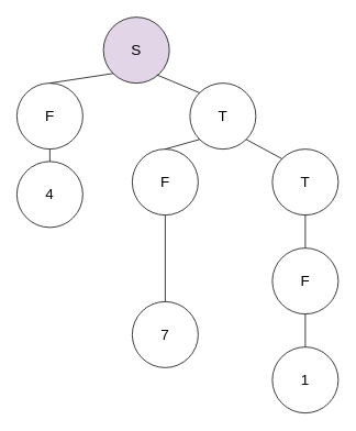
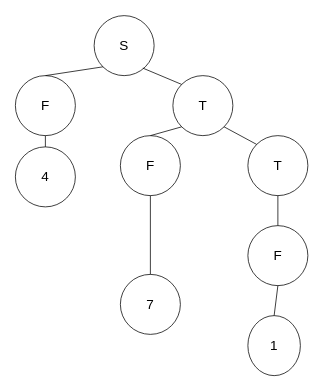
  <mxCell id="0" />
  <mxCell id="1" parent="0" />
- <mxCell id="2" value="&lt;font style=&quot;font-size: 18px;&quot;&gt;S&lt;/font&gt;" style="ellipse;whiteSpace=wrap;html=1;aspect=fixed;fillColor=#e1d5e7;" vertex="1" parent="1"><mxGeometry x="125" y="20" width="80" height="80" as="geometry" /></mxCell>
+ <mxCell id="2" value="&lt;font style=&quot;font-size: 18px;&quot;&gt;S&lt;/font&gt;" style="ellipse;whiteSpace=wrap;html=1;aspect=fixed;" vertex="1" parent="1"><mxGeometry x="125" y="20" width="80" height="80" as="geometry" /></mxCell>
  <mxCell id="3" value="&lt;font style=&quot;font-size: 18px;&quot;&gt;T&lt;/font&gt;" style="ellipse;whiteSpace=wrap;html=1;aspect=fixed;" vertex="1" parent="1"><mxGeometry x="230" y="100" width="80" height="80" as="geometry" /></mxCell>
  <mxCell id="4" value="&lt;font style=&quot;font-size: 18px;&quot;&gt;T&lt;/font&gt;" style="ellipse;whiteSpace=wrap;html=1;aspect=fixed;" vertex="1" parent="1"><mxGeometry x="330" y="180" width="80" height="80" as="geometry" /></mxCell>
  <mxCell id="5" value="" style="endArrow=none;html=1;rounded=0;fontSize=18;entryX=1;entryY=1;entryDx=0;entryDy=0;exitX=0;exitY=0;exitDx=0;exitDy=0;" edge="1" parent="1" source="4" target="3"><mxGeometry width="50" height="50" relative="1" as="geometry"><mxPoint x="300" y="250" as="sourcePoint" /><mxPoint x="350" y="200" as="targetPoint" /></mxGeometry></mxCell>
  <mxCell id="6" value="" style="endArrow=none;html=1;rounded=0;fontSize=18;entryX=1;entryY=1;entryDx=0;entryDy=0;exitX=0;exitY=0;exitDx=0;exitDy=0;" edge="1" parent="1" source="3"><mxGeometry width="50" height="50" relative="1" as="geometry"><mxPoint x="233.436" y="113.436" as="sourcePoint" /><mxPoint x="190.004" y="90.004" as="targetPoint" /></mxGeometry></mxCell>
  <mxCell id="7" value="&lt;font style=&quot;font-size: 18px;&quot;&gt;F&lt;/font&gt;" style="ellipse;whiteSpace=wrap;html=1;aspect=fixed;" vertex="1" parent="1"><mxGeometry x="330" y="300" width="80" height="80" as="geometry" /></mxCell>
  <mxCell id="8" value="" style="endArrow=none;html=1;rounded=0;fontSize=18;exitX=0.5;exitY=0;exitDx=0;exitDy=0;entryX=0.5;entryY=1;entryDx=0;entryDy=0;" edge="1" parent="1" source="7" target="4"><mxGeometry width="50" height="50" relative="1" as="geometry"><mxPoint x="300" y="250" as="sourcePoint" /><mxPoint x="350" y="200" as="targetPoint" /></mxGeometry></mxCell>
- <mxCell id="9" value="&lt;font style=&quot;font-size: 18px;&quot;&gt;1&lt;/font&gt;" style="ellipse;whiteSpace=wrap;html=1;aspect=fixed;" vertex="1" parent="1"><mxGeometry x="330" y="420" width="80" height="80" as="geometry" /></mxCell>
+ <mxCell id="9" value="&lt;font style=&quot;font-size: 18px;&quot;&gt;1&lt;/font&gt;" style="ellipse;whiteSpace=wrap;html=1;aspect=fixed;" vertex="1" parent="1"><mxGeometry x="330" y="420" width="70" height="80" as="geometry" /></mxCell>
  <mxCell id="10" value="" style="endArrow=none;html=1;rounded=0;fontSize=18;exitX=0.5;exitY=0;exitDx=0;exitDy=0;entryX=0.5;entryY=1;entryDx=0;entryDy=0;" edge="1" parent="1" source="9" target="7"><mxGeometry width="50" height="50" relative="1" as="geometry"><mxPoint x="300" y="250" as="sourcePoint" /><mxPoint x="370" y="390" as="targetPoint" /></mxGeometry></mxCell>
  <mxCell id="11" value="&lt;span style=&quot;font-size: 18px;&quot;&gt;F&lt;/span&gt;" style="ellipse;whiteSpace=wrap;html=1;aspect=fixed;" vertex="1" parent="1"><mxGeometry x="160" y="180" width="80" height="80" as="geometry" /></mxCell>
  <mxCell id="12" value="" style="endArrow=none;html=1;rounded=0;fontSize=18;exitX=0.5;exitY=0;exitDx=0;exitDy=0;entryX=0;entryY=1;entryDx=0;entryDy=0;" edge="1" parent="1" source="11" target="3"><mxGeometry width="50" height="50" relative="1" as="geometry"><mxPoint x="300" y="250" as="sourcePoint" /><mxPoint x="350" y="200" as="targetPoint" /></mxGeometry></mxCell>
  <mxCell id="13" value="&lt;font style=&quot;font-size: 18px;&quot;&gt;7&lt;/font&gt;" style="ellipse;whiteSpace=wrap;html=1;aspect=fixed;" vertex="1" parent="1"><mxGeometry x="160" y="365" width="80" height="80" as="geometry" /></mxCell>
  <mxCell id="14" value="" style="endArrow=none;html=1;rounded=0;fontSize=18;exitX=0.5;exitY=0;exitDx=0;exitDy=0;entryX=0.5;entryY=1;entryDx=0;entryDy=0;" edge="1" parent="1" source="13" target="11"><mxGeometry width="50" height="50" relative="1" as="geometry"><mxPoint x="300" y="250" as="sourcePoint" /><mxPoint x="350" y="200" as="targetPoint" /></mxGeometry></mxCell>
  <mxCell id="15" value="&lt;font style=&quot;font-size: 18px;&quot;&gt;F&lt;/font&gt;" style="ellipse;whiteSpace=wrap;html=1;aspect=fixed;" vertex="1" parent="1"><mxGeometry x="20" y="100" width="80" height="80" as="geometry" /></mxCell>
  <mxCell id="16" value="" style="endArrow=none;html=1;rounded=0;fontSize=18;exitX=0.5;exitY=0;exitDx=0;exitDy=0;entryX=0;entryY=1;entryDx=0;entryDy=0;" edge="1" parent="1" source="15" target="2"><mxGeometry width="50" height="50" relative="1" as="geometry"><mxPoint x="300" y="250" as="sourcePoint" /><mxPoint x="350" y="200" as="targetPoint" /></mxGeometry></mxCell>
  <mxCell id="17" value="&lt;font style=&quot;font-size: 18px;&quot;&gt;4&lt;/font&gt;" style="ellipse;whiteSpace=wrap;html=1;aspect=fixed;" vertex="1" parent="1"><mxGeometry x="20" y="195" width="80" height="80" as="geometry" /></mxCell>
  <mxCell id="18" value="" style="endArrow=none;html=1;rounded=0;fontSize=18;exitX=0.5;exitY=0;exitDx=0;exitDy=0;entryX=0.5;entryY=1;entryDx=0;entryDy=0;" edge="1" parent="1" source="17" target="15"><mxGeometry width="50" height="50" relative="1" as="geometry"><mxPoint x="300" y="250" as="sourcePoint" /><mxPoint x="350" y="200" as="targetPoint" /></mxGeometry></mxCell>
